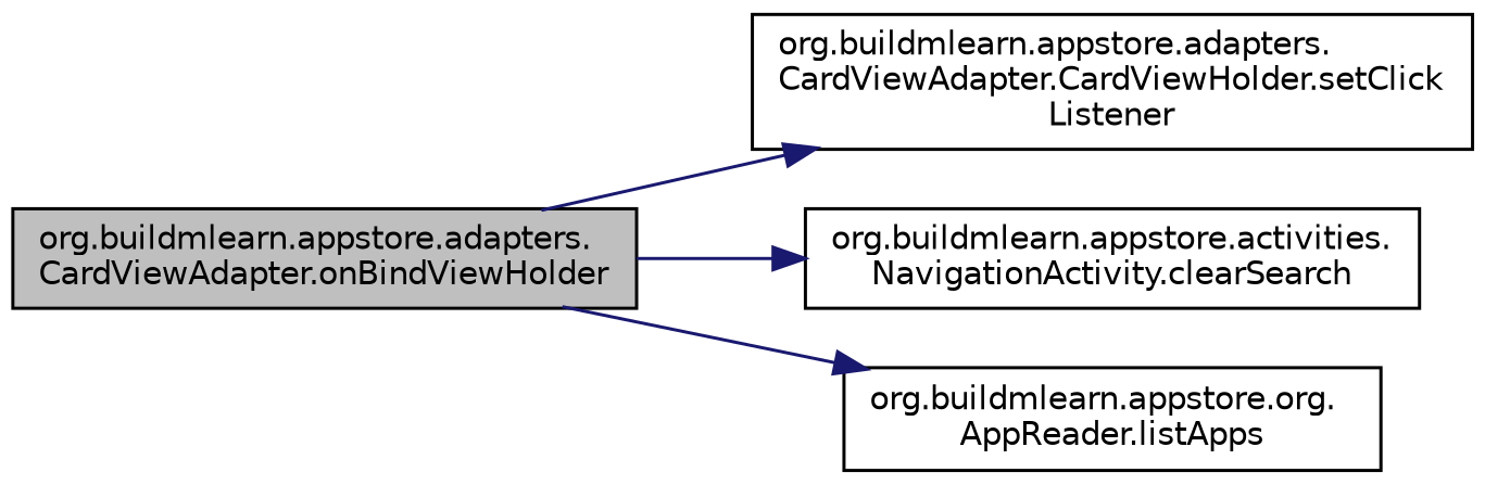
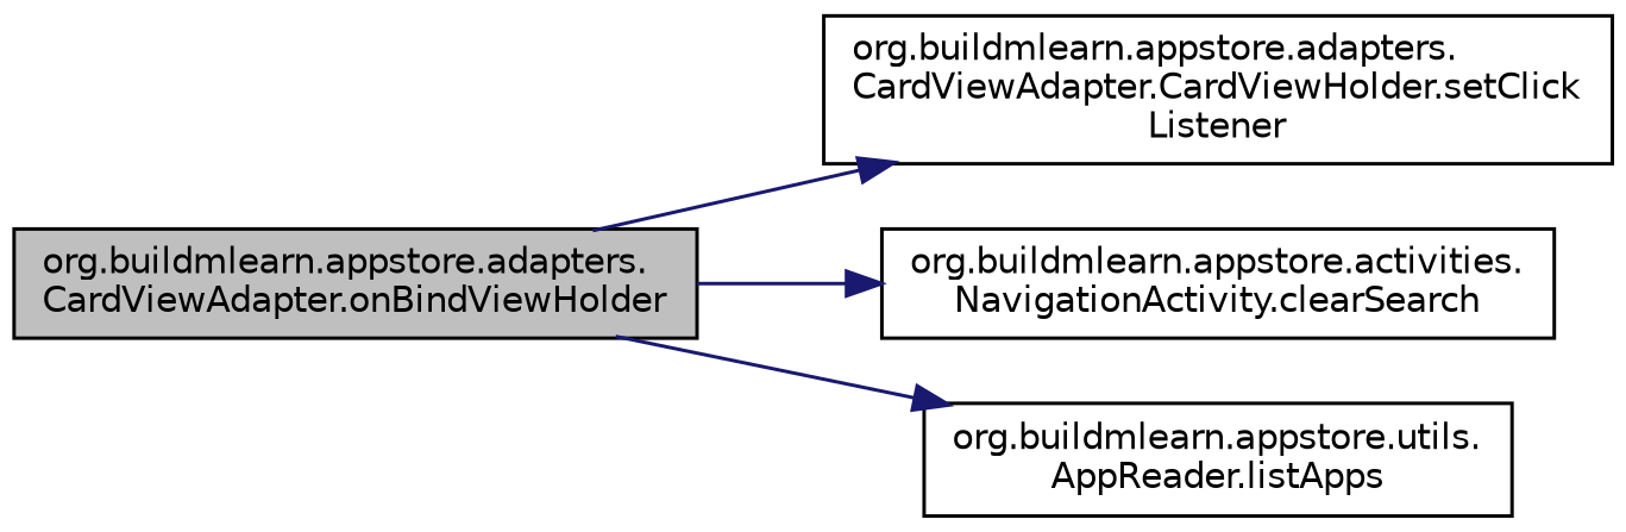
  digraph {
    rankdir=LR
    node [color=black fontname=Helvetica fontsize=10 shape=record]
    edge [color=midnightblue fontname=Helvetica fontsize=10 labelfontname=Helvetica labelfontsize=10 style=solid]
    n1 [fillcolor=grey75 fontcolor=black height=0.2 label="org.buildmlearn.appstore.adapters.\lCardViewAdapter.onBindViewHolder" style=filled width=0.4]
    n2 [height=0.2 label="org.buildmlearn.appstore.adapters.\lCardViewAdapter.CardViewHolder.setClick\lListener" width=0.4]
    n3 [height=0.2 label="org.buildmlearn.appstore.activities.\lNavigationActivity.clearSearch" width=0.4]
-   n4 [height=0.2 label="org.buildmlearn.appstore.org.\lAppReader.listApps" width=0.4]
+   n4 [height=0.2 label="org.buildmlearn.appstore.utils.\lAppReader.listApps" width=0.4]
    n1 -> n2
    n1 -> n3
    n1 -> n4
  }
